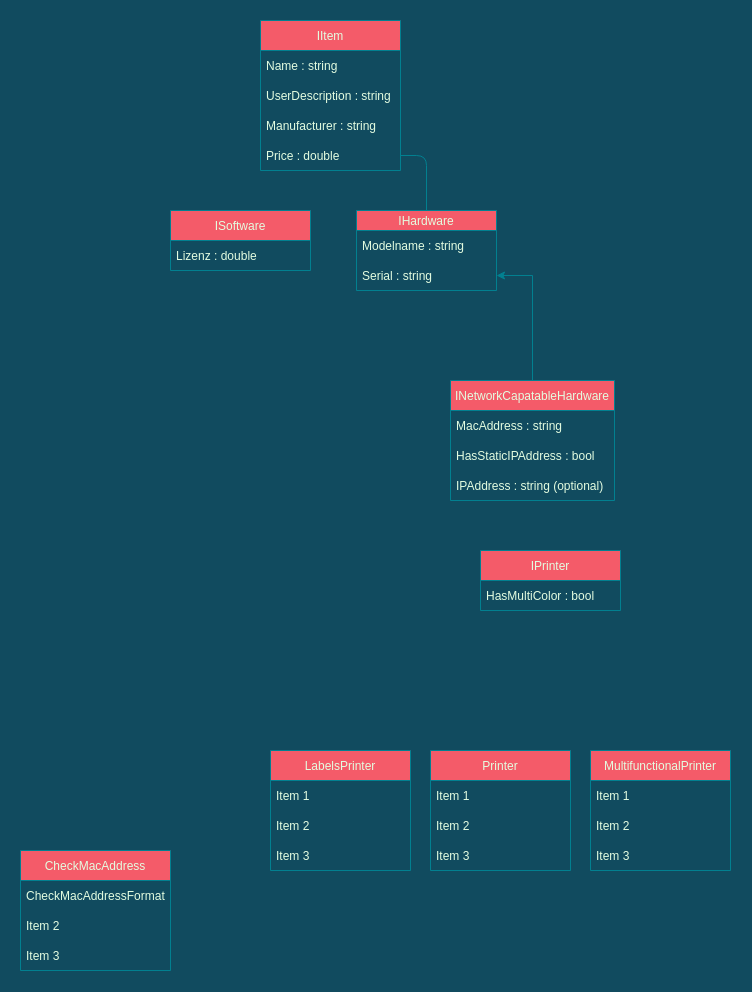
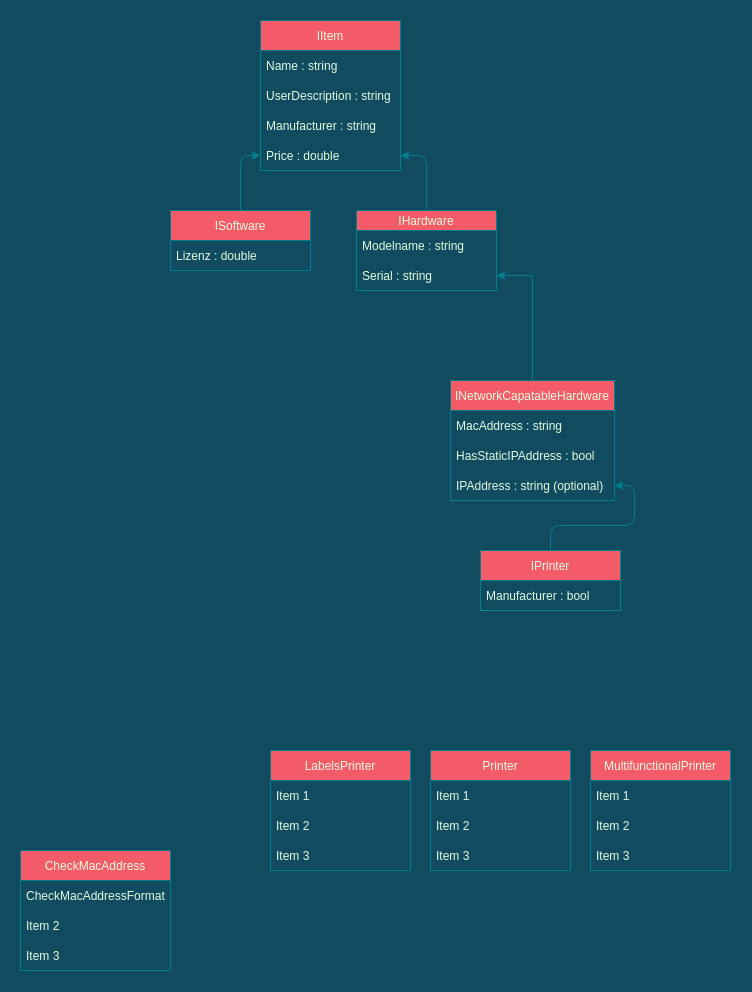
  <mxCell id="0" />
  <mxCell id="1" parent="0" />
- <mxCell id="2" style="edgeStyle=orthogonalEdgeStyle;curved=0;rounded=1;orthogonalLoop=1;jettySize=auto;html=1;exitX=0.5;exitY=0;exitDx=0;exitDy=0;entryX=1;entryY=0.5;entryDx=0;entryDy=0;fontColor=#E4FDE1;strokeColor=#028090;fillColor=#F45B69;endArrow=none;" edge="1" parent="1" source="3" target="22"><mxGeometry relative="1" as="geometry" /></mxCell>
+ <mxCell id="2" style="edgeStyle=orthogonalEdgeStyle;curved=0;rounded=1;orthogonalLoop=1;jettySize=auto;html=1;exitX=0.5;exitY=0;exitDx=0;exitDy=0;entryX=1;entryY=0.5;entryDx=0;entryDy=0;fontColor=#E4FDE1;strokeColor=#028090;fillColor=#F45B69;" edge="1" parent="1" source="3" target="22"><mxGeometry relative="1" as="geometry" /></mxCell>
  <mxCell id="3" value="IHardware" style="swimlane;fontStyle=0;childLayout=stackLayout;horizontal=1;startSize=20;horizontalStack=0;resizeParent=1;resizeParentMax=0;resizeLast=0;collapsible=1;marginBottom=0;fillColor=#F45B69;strokeColor=#028090;fontColor=#E4FDE1;" parent="1" vertex="1"><mxGeometry x="356" y="210" width="140" height="80" as="geometry" /></mxCell>
  <mxCell id="4" value="Modelname : string" style="text;strokeColor=none;fillColor=none;align=left;verticalAlign=middle;spacingLeft=4;spacingRight=4;overflow=hidden;points=[[0,0.5],[1,0.5]];portConstraint=eastwest;rotatable=0;fontColor=#E4FDE1;" parent="3" vertex="1"><mxGeometry y="20" width="140" height="30" as="geometry" /></mxCell>
  <mxCell id="5" value="Serial : string" style="text;strokeColor=none;fillColor=none;align=left;verticalAlign=middle;spacingLeft=4;spacingRight=4;overflow=hidden;points=[[0,0.5],[1,0.5]];portConstraint=eastwest;rotatable=0;fontColor=#E4FDE1;" parent="3" vertex="1"><mxGeometry y="50" width="140" height="30" as="geometry" /></mxCell>
  <mxCell id="6" value="CheckMacAddress" style="swimlane;fontStyle=0;childLayout=stackLayout;horizontal=1;startSize=30;horizontalStack=0;resizeParent=1;resizeParentMax=0;resizeLast=0;collapsible=1;marginBottom=0;fillColor=#F45B69;strokeColor=#028090;fontColor=#E4FDE1;" parent="1" vertex="1"><mxGeometry x="20" y="850" width="150" height="120" as="geometry" /></mxCell>
  <mxCell id="7" value="CheckMacAddressFormat" style="text;strokeColor=none;fillColor=none;align=left;verticalAlign=middle;spacingLeft=4;spacingRight=4;overflow=hidden;points=[[0,0.5],[1,0.5]];portConstraint=eastwest;rotatable=0;fontColor=#E4FDE1;" parent="6" vertex="1"><mxGeometry y="30" width="150" height="30" as="geometry" /></mxCell>
  <mxCell id="8" value="Item 2" style="text;strokeColor=none;fillColor=none;align=left;verticalAlign=middle;spacingLeft=4;spacingRight=4;overflow=hidden;points=[[0,0.5],[1,0.5]];portConstraint=eastwest;rotatable=0;fontColor=#E4FDE1;" parent="6" vertex="1"><mxGeometry y="60" width="150" height="30" as="geometry" /></mxCell>
  <mxCell id="9" value="Item 3" style="text;strokeColor=none;fillColor=none;align=left;verticalAlign=middle;spacingLeft=4;spacingRight=4;overflow=hidden;points=[[0,0.5],[1,0.5]];portConstraint=eastwest;rotatable=0;fontColor=#E4FDE1;" parent="6" vertex="1"><mxGeometry y="90" width="150" height="30" as="geometry" /></mxCell>
+ <mxCell id="10" style="edgeStyle=orthogonalEdgeStyle;curved=0;rounded=1;sketch=0;orthogonalLoop=1;jettySize=auto;html=1;exitX=0.5;exitY=0;exitDx=0;exitDy=0;entryX=1;entryY=0.5;entryDx=0;entryDy=0;fontColor=#E4FDE1;strokeColor=#028090;fillColor=#F45B69;labelBackgroundColor=#114B5F;" parent="1" source="11" target="17" edge="1"><mxGeometry relative="1" as="geometry" /></mxCell>
  <mxCell id="11" value="IPrinter" style="swimlane;fontStyle=0;childLayout=stackLayout;horizontal=1;startSize=30;horizontalStack=0;resizeParent=1;resizeParentMax=0;resizeLast=0;collapsible=1;marginBottom=0;fillColor=#F45B69;strokeColor=#028090;fontColor=#E4FDE1;" parent="1" vertex="1"><mxGeometry x="480" y="550" width="140" height="60" as="geometry" /></mxCell>
- <mxCell id="12" value="HasMultiColor : bool" style="text;strokeColor=none;fillColor=none;align=left;verticalAlign=middle;spacingLeft=4;spacingRight=4;overflow=hidden;points=[[0,0.5],[1,0.5]];portConstraint=eastwest;rotatable=0;fontColor=#E4FDE1;" parent="11" vertex="1"><mxGeometry y="30" width="140" height="30" as="geometry" /></mxCell>
+ <mxCell id="12" value="Manufacturer : bool" style="text;strokeColor=none;fillColor=none;align=left;verticalAlign=middle;spacingLeft=4;spacingRight=4;overflow=hidden;points=[[0,0.5],[1,0.5]];portConstraint=eastwest;rotatable=0;fontColor=#E4FDE1;" parent="11" vertex="1"><mxGeometry y="30" width="140" height="30" as="geometry" /></mxCell>
  <mxCell id="13" style="edgeStyle=orthogonalEdgeStyle;rounded=0;orthogonalLoop=1;jettySize=auto;html=1;exitX=0.5;exitY=0;exitDx=0;exitDy=0;entryX=1;entryY=0.5;entryDx=0;entryDy=0;strokeColor=#028090;fontColor=#E4FDE1;labelBackgroundColor=#114B5F;" parent="1" source="14" target="5" edge="1"><mxGeometry relative="1" as="geometry" /></mxCell>
  <mxCell id="14" value="INetworkCapatableHardware" style="swimlane;fontStyle=0;childLayout=stackLayout;horizontal=1;startSize=30;horizontalStack=0;resizeParent=1;resizeParentMax=0;resizeLast=0;collapsible=1;marginBottom=0;fillColor=#F45B69;strokeColor=#028090;fontColor=#E4FDE1;" parent="1" vertex="1"><mxGeometry x="450" y="380" width="164" height="120" as="geometry" /></mxCell>
  <mxCell id="15" value="MacAddress : string" style="text;strokeColor=none;fillColor=none;align=left;verticalAlign=middle;spacingLeft=4;spacingRight=4;overflow=hidden;points=[[0,0.5],[1,0.5]];portConstraint=eastwest;rotatable=0;fontColor=#E4FDE1;" parent="14" vertex="1"><mxGeometry y="30" width="164" height="30" as="geometry" /></mxCell>
  <mxCell id="16" value="HasStaticIPAddress : bool" style="text;strokeColor=none;fillColor=none;align=left;verticalAlign=middle;spacingLeft=4;spacingRight=4;overflow=hidden;points=[[0,0.5],[1,0.5]];portConstraint=eastwest;rotatable=0;fontColor=#E4FDE1;" parent="14" vertex="1"><mxGeometry y="60" width="164" height="30" as="geometry" /></mxCell>
  <mxCell id="17" value="IPAddress : string (optional)" style="text;strokeColor=none;fillColor=none;align=left;verticalAlign=middle;spacingLeft=4;spacingRight=4;overflow=hidden;points=[[0,0.5],[1,0.5]];portConstraint=eastwest;rotatable=0;fontColor=#E4FDE1;" parent="14" vertex="1"><mxGeometry y="90" width="164" height="30" as="geometry" /></mxCell>
  <mxCell id="18" value="IItem" style="swimlane;fontStyle=0;childLayout=stackLayout;horizontal=1;startSize=30;horizontalStack=0;resizeParent=1;resizeParentMax=0;resizeLast=0;collapsible=1;marginBottom=0;fillColor=#F45B69;strokeColor=#028090;fontColor=#E4FDE1;" parent="1" vertex="1"><mxGeometry x="260" y="20" width="140" height="150" as="geometry" /></mxCell>
  <mxCell id="19" value="Name : string" style="text;strokeColor=none;fillColor=none;align=left;verticalAlign=middle;spacingLeft=4;spacingRight=4;overflow=hidden;points=[[0,0.5],[1,0.5]];portConstraint=eastwest;rotatable=0;fontColor=#E4FDE1;" parent="18" vertex="1"><mxGeometry y="30" width="140" height="30" as="geometry" /></mxCell>
  <mxCell id="20" value="UserDescription : string" style="text;strokeColor=none;fillColor=none;align=left;verticalAlign=middle;spacingLeft=4;spacingRight=4;overflow=hidden;points=[[0,0.5],[1,0.5]];portConstraint=eastwest;rotatable=0;fontColor=#E4FDE1;" parent="18" vertex="1"><mxGeometry y="60" width="140" height="30" as="geometry" /></mxCell>
  <mxCell id="21" value="Manufacturer : string" style="text;strokeColor=none;fillColor=none;align=left;verticalAlign=middle;spacingLeft=4;spacingRight=4;overflow=hidden;points=[[0,0.5],[1,0.5]];portConstraint=eastwest;rotatable=0;fontColor=#E4FDE1;" parent="18" vertex="1"><mxGeometry y="90" width="140" height="30" as="geometry" /></mxCell>
  <mxCell id="22" value="Price : double" style="text;strokeColor=none;fillColor=none;align=left;verticalAlign=middle;spacingLeft=4;spacingRight=4;overflow=hidden;points=[[0,0.5],[1,0.5]];portConstraint=eastwest;rotatable=0;fontColor=#E4FDE1;" vertex="1" parent="18"><mxGeometry y="120" width="140" height="30" as="geometry" /></mxCell>
  <mxCell id="23" value="Printer" style="swimlane;fontStyle=0;childLayout=stackLayout;horizontal=1;startSize=30;horizontalStack=0;resizeParent=1;resizeParentMax=0;resizeLast=0;collapsible=1;marginBottom=0;fillColor=#F45B69;strokeColor=#028090;fontColor=#E4FDE1;" vertex="1" parent="1"><mxGeometry x="430" y="750" width="140" height="120" as="geometry" /></mxCell>
  <mxCell id="24" value="Item 1" style="text;strokeColor=none;fillColor=none;align=left;verticalAlign=middle;spacingLeft=4;spacingRight=4;overflow=hidden;points=[[0,0.5],[1,0.5]];portConstraint=eastwest;rotatable=0;fontColor=#E4FDE1;" vertex="1" parent="23"><mxGeometry y="30" width="140" height="30" as="geometry" /></mxCell>
  <mxCell id="25" value="Item 2" style="text;strokeColor=none;fillColor=none;align=left;verticalAlign=middle;spacingLeft=4;spacingRight=4;overflow=hidden;points=[[0,0.5],[1,0.5]];portConstraint=eastwest;rotatable=0;fontColor=#E4FDE1;" vertex="1" parent="23"><mxGeometry y="60" width="140" height="30" as="geometry" /></mxCell>
  <mxCell id="26" value="Item 3" style="text;strokeColor=none;fillColor=none;align=left;verticalAlign=middle;spacingLeft=4;spacingRight=4;overflow=hidden;points=[[0,0.5],[1,0.5]];portConstraint=eastwest;rotatable=0;fontColor=#E4FDE1;" vertex="1" parent="23"><mxGeometry y="90" width="140" height="30" as="geometry" /></mxCell>
  <mxCell id="27" value="LabelsPrinter" style="swimlane;fontStyle=0;childLayout=stackLayout;horizontal=1;startSize=30;horizontalStack=0;resizeParent=1;resizeParentMax=0;resizeLast=0;collapsible=1;marginBottom=0;fillColor=#F45B69;strokeColor=#028090;fontColor=#E4FDE1;" vertex="1" parent="1"><mxGeometry x="270" y="750" width="140" height="120" as="geometry" /></mxCell>
  <mxCell id="28" value="Item 1" style="text;strokeColor=none;fillColor=none;align=left;verticalAlign=middle;spacingLeft=4;spacingRight=4;overflow=hidden;points=[[0,0.5],[1,0.5]];portConstraint=eastwest;rotatable=0;fontColor=#E4FDE1;" vertex="1" parent="27"><mxGeometry y="30" width="140" height="30" as="geometry" /></mxCell>
  <mxCell id="29" value="Item 2" style="text;strokeColor=none;fillColor=none;align=left;verticalAlign=middle;spacingLeft=4;spacingRight=4;overflow=hidden;points=[[0,0.5],[1,0.5]];portConstraint=eastwest;rotatable=0;fontColor=#E4FDE1;" vertex="1" parent="27"><mxGeometry y="60" width="140" height="30" as="geometry" /></mxCell>
  <mxCell id="30" value="Item 3" style="text;strokeColor=none;fillColor=none;align=left;verticalAlign=middle;spacingLeft=4;spacingRight=4;overflow=hidden;points=[[0,0.5],[1,0.5]];portConstraint=eastwest;rotatable=0;fontColor=#E4FDE1;" vertex="1" parent="27"><mxGeometry y="90" width="140" height="30" as="geometry" /></mxCell>
+ <mxCell id="31" style="edgeStyle=orthogonalEdgeStyle;curved=0;rounded=1;orthogonalLoop=1;jettySize=auto;html=1;exitX=0.5;exitY=0;exitDx=0;exitDy=0;entryX=0;entryY=0.5;entryDx=0;entryDy=0;fontColor=#E4FDE1;strokeColor=#028090;fillColor=#F45B69;" edge="1" parent="1" source="32" target="22"><mxGeometry relative="1" as="geometry" /></mxCell>
  <mxCell id="32" value="ISoftware" style="swimlane;fontStyle=0;childLayout=stackLayout;horizontal=1;startSize=30;horizontalStack=0;resizeParent=1;resizeParentMax=0;resizeLast=0;collapsible=1;marginBottom=0;rounded=0;fontColor=#E4FDE1;strokeColor=#028090;fillColor=#F45B69;" vertex="1" parent="1"><mxGeometry x="170" y="210" width="140" height="60" as="geometry" /></mxCell>
  <mxCell id="33" value="Lizenz : double" style="text;strokeColor=none;fillColor=none;align=left;verticalAlign=middle;spacingLeft=4;spacingRight=4;overflow=hidden;points=[[0,0.5],[1,0.5]];portConstraint=eastwest;rotatable=0;rounded=0;fontColor=#E4FDE1;" vertex="1" parent="32"><mxGeometry y="30" width="140" height="30" as="geometry" /></mxCell>
  <mxCell id="34" value="MultifunctionalPrinter" style="swimlane;fontStyle=0;childLayout=stackLayout;horizontal=1;startSize=30;horizontalStack=0;resizeParent=1;resizeParentMax=0;resizeLast=0;collapsible=1;marginBottom=0;rounded=0;fontColor=#E4FDE1;strokeColor=#028090;fillColor=#F45B69;" vertex="1" parent="1"><mxGeometry x="590" y="750" width="140" height="120" as="geometry" /></mxCell>
  <mxCell id="35" value="Item 1" style="text;strokeColor=none;fillColor=none;align=left;verticalAlign=middle;spacingLeft=4;spacingRight=4;overflow=hidden;points=[[0,0.5],[1,0.5]];portConstraint=eastwest;rotatable=0;rounded=0;fontColor=#E4FDE1;" vertex="1" parent="34"><mxGeometry y="30" width="140" height="30" as="geometry" /></mxCell>
  <mxCell id="36" value="Item 2" style="text;strokeColor=none;fillColor=none;align=left;verticalAlign=middle;spacingLeft=4;spacingRight=4;overflow=hidden;points=[[0,0.5],[1,0.5]];portConstraint=eastwest;rotatable=0;rounded=0;fontColor=#E4FDE1;" vertex="1" parent="34"><mxGeometry y="60" width="140" height="30" as="geometry" /></mxCell>
  <mxCell id="37" value="Item 3" style="text;strokeColor=none;fillColor=none;align=left;verticalAlign=middle;spacingLeft=4;spacingRight=4;overflow=hidden;points=[[0,0.5],[1,0.5]];portConstraint=eastwest;rotatable=0;rounded=0;fontColor=#E4FDE1;" vertex="1" parent="34"><mxGeometry y="90" width="140" height="30" as="geometry" /></mxCell>
